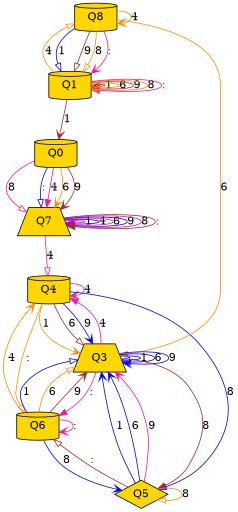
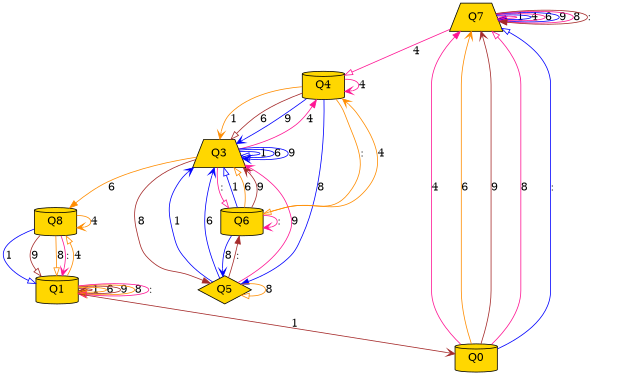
  digraph {
    node [fillcolor=gold shape=cylinder style=filled]
    edge [arrowhead=vee color=deeppink]
    Q7 [shape=trapezium]
    Q4
    n3 [label=Q8]
    Q1
    Q3 [shape=trapezium]
    Q0
    Q5 [shape=diamond]
    Q6
    Q7 -> Q7 [arrowhead=normal label=1]
    Q7 -> Q7 [arrowhead=normal color=blue label=4]
    Q7 -> Q7 [label=6]
    Q7 -> Q7 [arrowhead=normal color=blue label=9]
    Q7 -> Q7 [arrowhead=normal label=8]
    Q7 -> Q7 [arrowhead=normal color=brown label=":"]
    Q7 -> Q4 [arrowhead=onormal label=4]
    Q4 -> Q4 [label=4]
    Q4 -> Q3 [color=darkorange label=1]
    Q4 -> Q3 [arrowhead=onormal color=brown label=6]
    Q4 -> Q3 [color=blue label=9]
    Q4 -> Q5 [arrowhead=normal color=blue label=8]
    Q4 -> Q6 [arrowhead=onormal color=darkorange label=":"]
    n3 -> n3 [color=darkorange label=4]
    n3 -> Q1 [arrowhead=onormal color=blue label=1]
    n3 -> Q1 [arrowhead=onormal color=brown label=9]
    n3 -> Q1 [arrowhead=onormal color=darkorange label=8]
    n3 -> Q1 [label=":"]
-   n3 -> Q3 [arrowhead=normal color=darkorange label=6]
+   Q3 -> n3 [arrowhead=normal color=darkorange label=6]
    Q1 -> n3 [arrowhead=onormal color=darkorange label=4]
    Q1 -> Q1 [color=brown label=1]
    Q1 -> Q1 [arrowhead=normal color=darkorange label=6]
    Q1 -> Q1 [color=brown label=9]
    Q1 -> Q1 [color=darkorange label=8]
    Q1 -> Q1 [arrowhead=onormal label=":"]
    Q1 -> Q0 [color=brown label=1]
    Q3 -> Q4 [arrowhead=normal label=4]
    Q3 -> Q3 [arrowhead=onormal color=blue label=1]
    Q3 -> Q3 [arrowhead=onormal color=blue label=6]
    Q3 -> Q3 [color=blue label=9]
    Q3 -> Q5 [arrowhead=normal color=brown label=8]
-   Q3 -> Q6 [arrowhead=normal label=":"]
+   Q3 -> Q6 [arrowhead=onormal label=":"]
    Q0 -> Q7 [arrowhead=normal label=4]
    Q0 -> Q7 [color=darkorange label=6]
    Q0 -> Q7 [color=brown label=9]
    Q0 -> Q7 [arrowhead=onormal label=8]
    Q0 -> Q7 [arrowhead=onormal color=blue label=":"]
    Q5 -> Q3 [color=blue label=1]
    Q5 -> Q3 [color=blue label=6]
    Q5 -> Q3 [label=9]
    Q5 -> Q5 [arrowhead=onormal color=darkorange label=8]
-   Q5 -> Q6 [arrowhead=onormal color=brown label=":"]
+   Q5 -> Q6 [arrowhead=normal color=brown label=":"]
    Q6 -> Q4 [color=darkorange label=4]
    Q6 -> Q3 [arrowhead=onormal color=blue label=1]
    Q6 -> Q3 [arrowhead=onormal color=darkorange label=6]
    Q6 -> Q3 [color=brown label=9]
    Q6 -> Q5 [color=blue label=8]
    Q6 -> Q6 [label=":"]
  }
